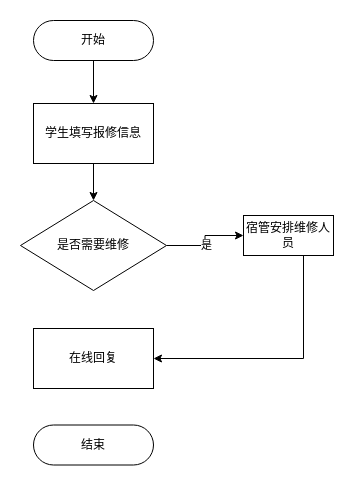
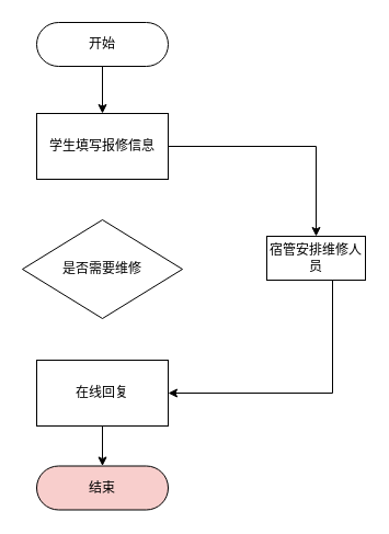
  <mxCell id="0" />
  <mxCell id="1" parent="0" />
  <mxCell id="2" style="edgeStyle=orthogonalEdgeStyle;rounded=0;orthogonalLoop=1;jettySize=auto;html=1;" edge="1" parent="1" source="3" target="5"><mxGeometry relative="1" as="geometry" /></mxCell>
  <mxCell id="3" value="开始" style="rounded=1;whiteSpace=wrap;html=1;arcSize=50;" vertex="1" parent="1"><mxGeometry x="33" y="20" width="120" height="40" as="geometry" /></mxCell>
- <mxCell id="4" style="edgeStyle=orthogonalEdgeStyle;rounded=0;orthogonalLoop=1;jettySize=auto;html=1;entryX=0.5;entryY=0;entryDx=0;entryDy=0;" edge="1" parent="1" source="5" target="12"><mxGeometry relative="1" as="geometry" /></mxCell>
+ <mxCell id="4" style="edgeStyle=orthogonalEdgeStyle;rounded=0;orthogonalLoop=1;jettySize=auto;html=1;" edge="1" parent="1" source="5" target="9"><mxGeometry relative="1" as="geometry" /></mxCell>
  <mxCell id="5" value="学生填写报修信息" style="rounded=0;whiteSpace=wrap;html=1;" vertex="1" parent="1"><mxGeometry x="33" y="103" width="120" height="60" as="geometry" /></mxCell>
+ <mxCell id="6" style="edgeStyle=orthogonalEdgeStyle;rounded=0;orthogonalLoop=1;jettySize=auto;html=1;exitX=0.5;exitY=1;exitDx=0;exitDy=0;" edge="1" parent="1" source="7" target="13"><mxGeometry relative="1" as="geometry" /></mxCell>
  <mxCell id="7" value="在线回复" style="rounded=0;whiteSpace=wrap;html=1;" vertex="1" parent="1"><mxGeometry x="33" y="328" width="120" height="60" as="geometry" /></mxCell>
  <mxCell id="8" style="edgeStyle=orthogonalEdgeStyle;rounded=0;orthogonalLoop=1;jettySize=auto;html=1;entryX=1;entryY=0.5;entryDx=0;entryDy=0;" edge="1" parent="1" source="9" target="7"><mxGeometry relative="1" as="geometry"><Array as="points"><mxPoint x="303" y="358" /></Array></mxGeometry></mxCell>
  <mxCell id="9" value="宿管安排维修人员" style="rounded=0;whiteSpace=wrap;html=1;" vertex="1" parent="1"><mxGeometry x="243" y="215" width="90" height="40" as="geometry" /></mxCell>
- <mxCell id="10" style="edgeStyle=orthogonalEdgeStyle;rounded=0;orthogonalLoop=1;jettySize=auto;html=1;exitX=1;exitY=0.5;exitDx=0;exitDy=0;entryX=0;entryY=0.5;entryDx=0;entryDy=0;" edge="1" parent="1" source="12" target="9"><mxGeometry relative="1" as="geometry" /></mxCell>
- <mxCell id="11" value="是" style="edgeLabel;html=1;align=center;verticalAlign=middle;resizable=0;points=[];" vertex="1" connectable="0" parent="10"><mxGeometry x="-0.1" y="-1" relative="1" as="geometry"><mxPoint as="offset" /></mxGeometry></mxCell>
  <mxCell id="12" value="是否需要维修" style="rhombus;whiteSpace=wrap;html=1;" vertex="1" parent="1"><mxGeometry x="20" y="200" width="146" height="90" as="geometry" /></mxCell>
- <mxCell id="13" value="结束" style="rounded=1;whiteSpace=wrap;html=1;arcSize=50;" vertex="1" parent="1"><mxGeometry x="33" y="424.5" width="120" height="40" as="geometry" /></mxCell>
+ <mxCell id="13" value="结束" style="rounded=1;whiteSpace=wrap;html=1;arcSize=50;fillColor=#f8cecc;" vertex="1" parent="1"><mxGeometry x="33" y="424.5" width="120" height="40" as="geometry" /></mxCell>
